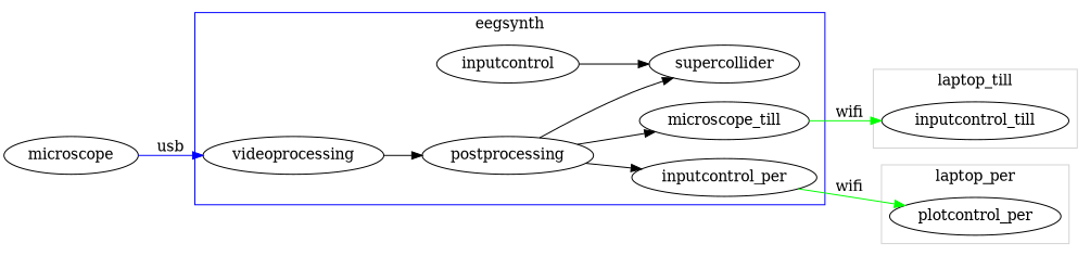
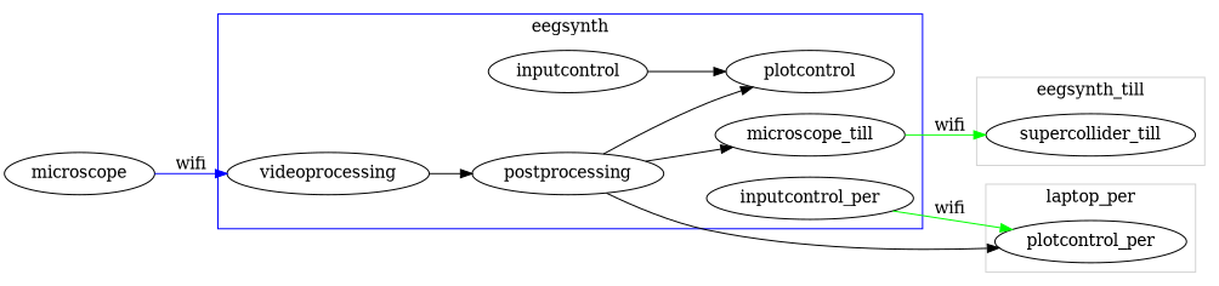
  digraph {
    rankdir=LR
    videoprocessing
    postprocessing
    n3 [label=microscope_till]
    n4 [label=inputcontrol_per]
-   plotcontrol [label=supercollider]
+   plotcontrol
    inputcontrol
    n7 [label=plotcontrol_per]
-   supercollider_till [label=inputcontrol_till]
+   supercollider_till
    microscope
    subgraph cluster_1 {
      color=blue
      label=eegsynth
      videoprocessing
      postprocessing
      n3
      n4
      plotcontrol
      inputcontrol
    }
    subgraph cluster_2 {
      color=lightgrey
      label=laptop_per
      n7
    }
    subgraph cluster_3 {
      color=lightgrey
-     label=laptop_till
+     label=eegsynth_till
      supercollider_till
    }
    videoprocessing -> postprocessing
    postprocessing -> n3
-   postprocessing -> n4
+   postprocessing -> n7
    postprocessing -> plotcontrol
    n3 -> supercollider_till [color=green label=wifi]
    n4 -> n7 [color=green label=wifi]
    inputcontrol -> plotcontrol
-   microscope -> videoprocessing [color=blue label=usb]
+   microscope -> videoprocessing [color=blue label=wifi]
  }
